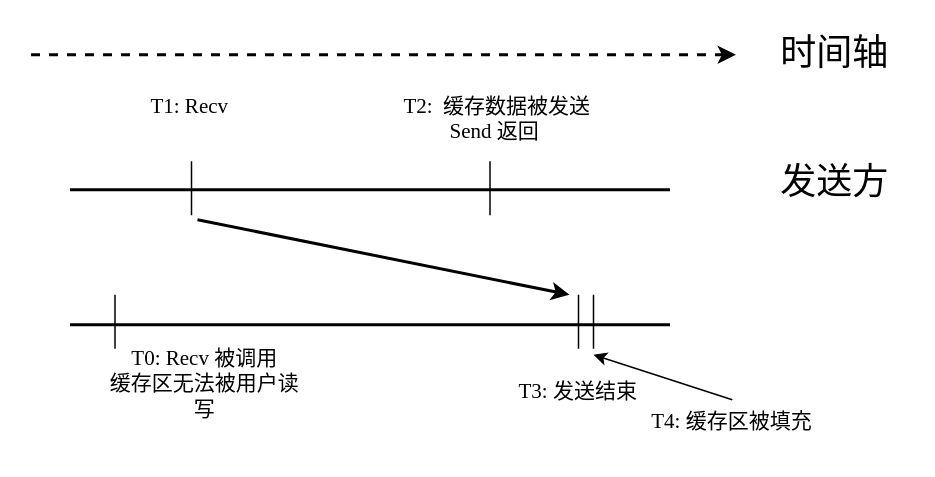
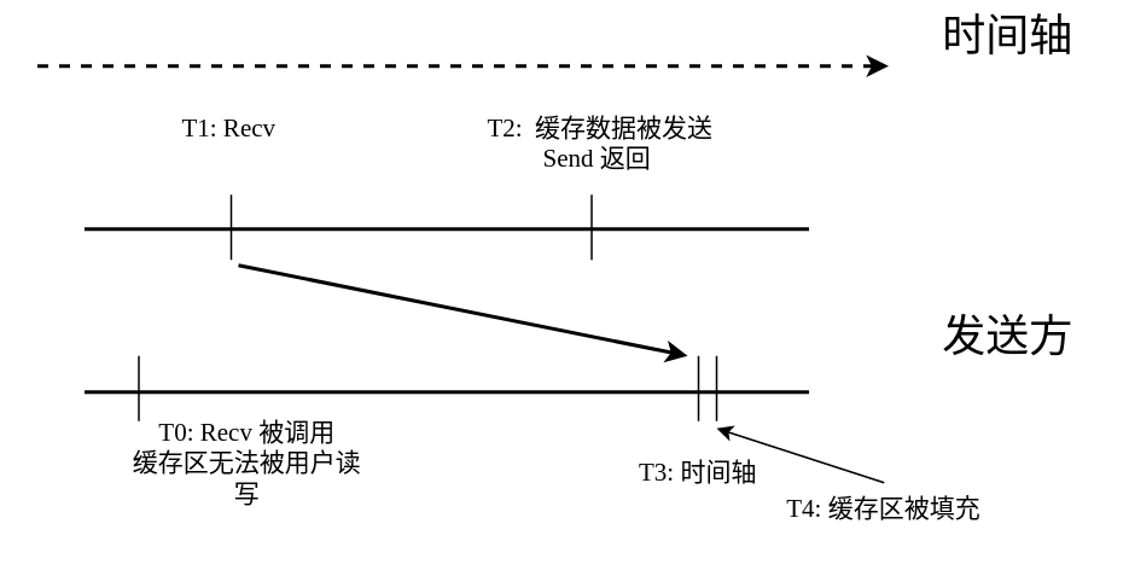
  <mxCell id="0" />
  <mxCell id="1" parent="0" />
  <mxCell id="2" value="" style="endArrow=none;html=1;rounded=0;fontSize=24;strokeWidth=2;fontFamily=Times New Roman;" parent="1" edge="1"><mxGeometry width="50" height="50" relative="1" as="geometry"><mxPoint x="46" y="126" as="sourcePoint" /><mxPoint x="446" y="126" as="targetPoint" /></mxGeometry></mxCell>
- <mxCell id="3" value="&lt;span style=&quot;font-size: 24px;&quot;&gt;发送方&lt;/span&gt;" style="text;html=1;strokeColor=none;fillColor=none;align=center;verticalAlign=middle;whiteSpace=wrap;rounded=0;fontFamily=Times New Roman;" parent="1" vertex="1"><mxGeometry x="511" y="106" width="90" height="30" as="geometry" /></mxCell>
+ <mxCell id="3" value="&lt;span style=&quot;font-size: 24px;&quot;&gt;发送方&lt;/span&gt;" style="text;html=1;strokeColor=none;fillColor=none;align=center;verticalAlign=middle;whiteSpace=wrap;rounded=0;fontFamily=Times New Roman;" parent="1" vertex="1"><mxGeometry x="511" y="171" width="90" height="30" as="geometry" /></mxCell>
  <mxCell id="4" value="" style="endArrow=none;html=1;rounded=0;fontSize=24;strokeWidth=2;fontFamily=Times New Roman;" parent="1" edge="1"><mxGeometry width="50" height="50" relative="1" as="geometry"><mxPoint x="46" y="216" as="sourcePoint" /><mxPoint x="446" y="216" as="targetPoint" /></mxGeometry></mxCell>
  <mxCell id="5" value="" style="endArrow=none;html=1;rounded=0;fontSize=24;exitX=0.5;exitY=0;exitDx=0;exitDy=0;fontFamily=Times New Roman;" parent="1" edge="1"><mxGeometry width="50" height="50" relative="1" as="geometry"><mxPoint x="76" y="232" as="sourcePoint" /><mxPoint x="76" y="196" as="targetPoint" /></mxGeometry></mxCell>
  <mxCell id="6" value="&lt;font style=&quot;font-size: 14px;&quot;&gt;T0: Recv 被调用&lt;br style=&quot;font-size: 14px;&quot;&gt;缓存区无法被用户读写&lt;/font&gt;" style="text;html=1;strokeColor=none;fillColor=none;align=center;verticalAlign=middle;whiteSpace=wrap;rounded=0;fontSize=14;fontFamily=Times New Roman;" parent="1" vertex="1"><mxGeometry x="66" y="221" width="140" height="70" as="geometry" /></mxCell>
  <mxCell id="7" value="&lt;span style=&quot;font-size: 14px;&quot;&gt;T1: Recv&lt;/span&gt;" style="text;html=1;strokeColor=none;fillColor=none;align=center;verticalAlign=middle;whiteSpace=wrap;rounded=0;fontSize=14;fontFamily=Times New Roman;" parent="1" vertex="1"><mxGeometry x="56" y="56" width="140" height="30" as="geometry" /></mxCell>
  <mxCell id="8" value="" style="endArrow=none;html=1;rounded=0;fontSize=24;exitX=0.5;exitY=0;exitDx=0;exitDy=0;fontFamily=Times New Roman;" parent="1" edge="1"><mxGeometry width="50" height="50" relative="1" as="geometry"><mxPoint x="127" y="143" as="sourcePoint" /><mxPoint x="127" y="107" as="targetPoint" /></mxGeometry></mxCell>
  <mxCell id="9" value="" style="endArrow=none;html=1;rounded=0;fontSize=24;exitX=0.5;exitY=0;exitDx=0;exitDy=0;fontFamily=Times New Roman;" parent="1" edge="1"><mxGeometry width="50" height="50" relative="1" as="geometry"><mxPoint x="385" y="232" as="sourcePoint" /><mxPoint x="385" y="196" as="targetPoint" /></mxGeometry></mxCell>
  <mxCell id="10" value="" style="endArrow=classic;html=1;rounded=0;fontSize=14;dashed=1;strokeWidth=2;fontFamily=Times New Roman;" parent="1" edge="1"><mxGeometry width="50" height="50" relative="1" as="geometry"><mxPoint x="20" y="36" as="sourcePoint" /><mxPoint x="490" y="36" as="targetPoint" /></mxGeometry></mxCell>
- <mxCell id="11" value="时间轴" style="text;html=1;strokeColor=none;fillColor=none;align=center;verticalAlign=middle;whiteSpace=wrap;rounded=0;fontSize=24;fontFamily=Times New Roman;" parent="1" vertex="1"><mxGeometry x="511" y="20" width="90" height="30" as="geometry" /></mxCell>
+ <mxCell id="11" value="时间轴" style="text;html=1;strokeColor=none;fillColor=none;align=center;verticalAlign=middle;whiteSpace=wrap;rounded=0;fontSize=24;fontFamily=Times New Roman;" parent="1" vertex="1"><mxGeometry x="511" y="5" width="90" height="30" as="geometry" /></mxCell>
  <mxCell id="12" value="&lt;span style=&quot;font-size: 14px;&quot;&gt;T2:&amp;nbsp; 缓存数据被发送&lt;br style=&quot;font-size: 14px;&quot;&gt;Send 返回&amp;nbsp;&lt;/span&gt;" style="text;html=1;strokeColor=none;fillColor=none;align=center;verticalAlign=middle;whiteSpace=wrap;rounded=0;fontSize=14;fontFamily=Times New Roman;" parent="1" vertex="1"><mxGeometry x="251" y="60" width="160" height="38" as="geometry" /></mxCell>
  <mxCell id="13" value="" style="endArrow=none;html=1;rounded=0;fontSize=24;exitX=0.5;exitY=0;exitDx=0;exitDy=0;fontFamily=Times New Roman;" parent="1" edge="1"><mxGeometry width="50" height="50" relative="1" as="geometry"><mxPoint x="326" y="143" as="sourcePoint" /><mxPoint x="326" y="107" as="targetPoint" /></mxGeometry></mxCell>
- <mxCell id="14" value="&lt;font style=&quot;font-size: 14px;&quot;&gt;T3: 发送结束&lt;br style=&quot;font-size: 14px;&quot;&gt;&lt;/font&gt;" style="text;html=1;strokeColor=none;fillColor=none;align=center;verticalAlign=middle;whiteSpace=wrap;rounded=0;fontSize=14;fontFamily=Times New Roman;" parent="1" vertex="1"><mxGeometry x="315" y="246" width="140" height="30" as="geometry" /></mxCell>
+ <mxCell id="14" value="&lt;font style=&quot;font-size: 14px;&quot;&gt;T3: 时间轴&lt;br style=&quot;font-size: 14px;&quot;&gt;&lt;/font&gt;" style="text;html=1;strokeColor=none;fillColor=none;align=center;verticalAlign=middle;whiteSpace=wrap;rounded=0;fontSize=14;fontFamily=Times New Roman;" parent="1" vertex="1"><mxGeometry x="315" y="246" width="140" height="30" as="geometry" /></mxCell>
  <mxCell id="15" value="&lt;font style=&quot;font-size: 14px;&quot;&gt;T4: 缓存区被填充&lt;br style=&quot;font-size: 14px;&quot;&gt;&lt;/font&gt;" style="text;html=1;strokeColor=none;fillColor=none;align=center;verticalAlign=middle;whiteSpace=wrap;rounded=0;fontSize=14;fontFamily=Times New Roman;" parent="1" vertex="1"><mxGeometry x="405" y="266" width="165" height="30" as="geometry" /></mxCell>
  <mxCell id="16" value="" style="endArrow=none;html=1;rounded=0;fontSize=24;exitX=0.5;exitY=0;exitDx=0;exitDy=0;fontFamily=Times New Roman;" parent="1" edge="1"><mxGeometry width="50" height="50" relative="1" as="geometry"><mxPoint x="395" y="232" as="sourcePoint" /><mxPoint x="395" y="196" as="targetPoint" /></mxGeometry></mxCell>
  <mxCell id="17" value="" style="endArrow=classic;html=1;rounded=0;fontSize=24;exitX=0.5;exitY=0;exitDx=0;exitDy=0;fontFamily=Times New Roman;" parent="1" source="15" edge="1"><mxGeometry width="50" height="50" relative="1" as="geometry"><mxPoint x="655" y="446" as="sourcePoint" /><mxPoint x="395" y="236" as="targetPoint" /></mxGeometry></mxCell>
  <mxCell id="18" value="" style="endArrow=classic;html=1;rounded=0;strokeWidth=2;fontSize=14;fontFamily=Times New Roman;" parent="1" edge="1"><mxGeometry width="50" height="50" relative="1" as="geometry"><mxPoint x="131" y="146" as="sourcePoint" /><mxPoint x="379" y="196" as="targetPoint" /></mxGeometry></mxCell>
